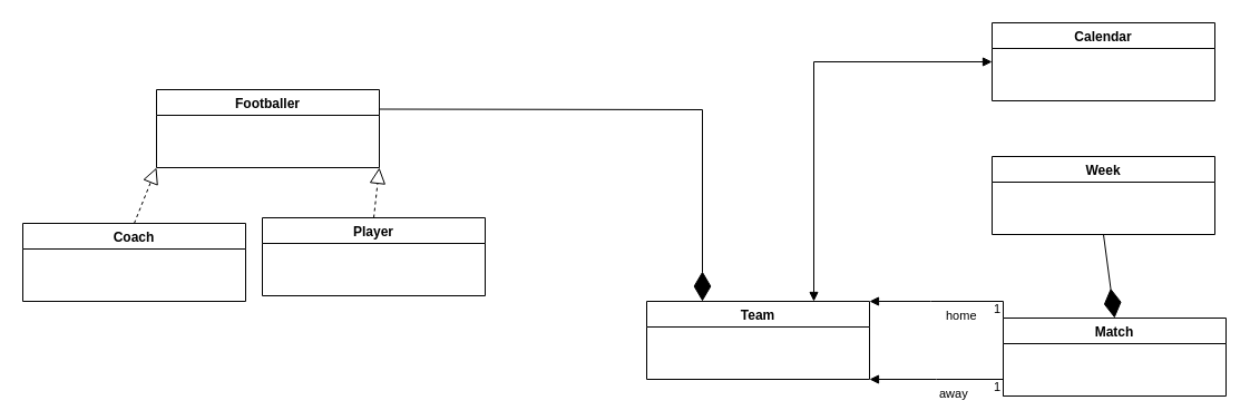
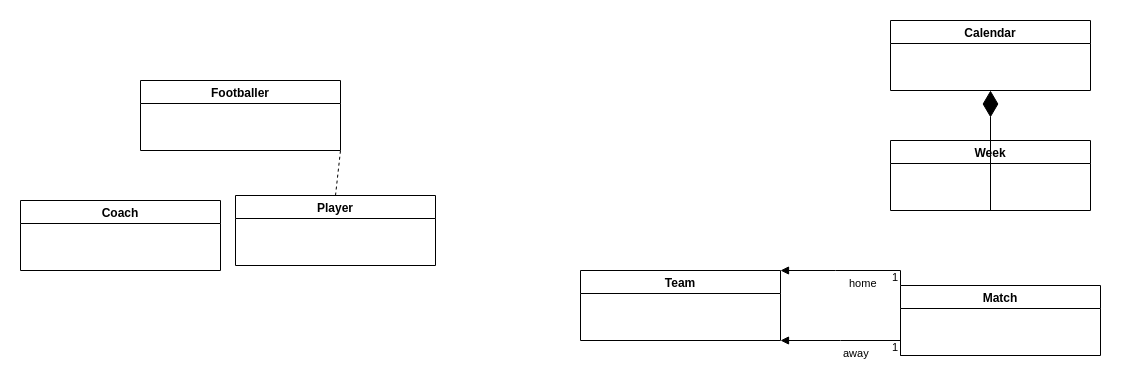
  <mxCell id="0" />
  <mxCell id="1" parent="0" />
  <mxCell id="2" value="Footballer" style="swimlane;" vertex="1" parent="1"><mxGeometry x="140" y="80" width="200" height="70" as="geometry" /></mxCell>
  <mxCell id="3" value="Player" style="swimlane;" vertex="1" parent="1"><mxGeometry x="235" y="195" width="200" height="70" as="geometry" /></mxCell>
  <mxCell id="4" value="Coach" style="swimlane;" vertex="1" parent="1"><mxGeometry x="20" y="200" width="200" height="70" as="geometry" /></mxCell>
- <mxCell id="5" value="" style="endArrow=block;dashed=1;endFill=0;endSize=12;html=1;rounded=0;entryX=0;entryY=1;entryDx=0;entryDy=0;exitX=0.5;exitY=0;exitDx=0;exitDy=0;" edge="1" parent="1" source="4" target="2"><mxGeometry width="160" relative="1" as="geometry"><mxPoint x="380" y="270" as="sourcePoint" /><mxPoint x="540" y="270" as="targetPoint" /></mxGeometry></mxCell>
- <mxCell id="6" value="" style="endArrow=block;dashed=1;endFill=0;endSize=12;html=1;rounded=0;entryX=1;entryY=1;entryDx=0;entryDy=0;exitX=0.5;exitY=0;exitDx=0;exitDy=0;" edge="1" parent="1" source="3" target="2"><mxGeometry width="160" relative="1" as="geometry"><mxPoint x="380" y="270" as="sourcePoint" /><mxPoint x="540" y="270" as="targetPoint" /></mxGeometry></mxCell>
+ <mxCell id="6" value="" style="endArrow=none;dashed=1;endFill=0;endSize=12;html=1;rounded=0;entryX=1;entryY=1;entryDx=0;entryDy=0;exitX=0.5;exitY=0;exitDx=0;exitDy=0;" edge="1" parent="1" source="3" target="2"><mxGeometry width="160" relative="1" as="geometry"><mxPoint x="380" y="270" as="sourcePoint" /><mxPoint x="540" y="270" as="targetPoint" /></mxGeometry></mxCell>
  <mxCell id="7" value="Calendar" style="swimlane;" vertex="1" parent="1"><mxGeometry x="890" y="20" width="200" height="70" as="geometry" /></mxCell>
  <mxCell id="8" value="Week" style="swimlane;" vertex="1" parent="1"><mxGeometry x="890" y="140" width="200" height="70" as="geometry" /></mxCell>
  <mxCell id="9" value="Match" style="swimlane;" vertex="1" parent="1"><mxGeometry x="900" y="285" width="200" height="70" as="geometry" /></mxCell>
- <mxCell id="10" value="" style="endArrow=diamondThin;endFill=1;endSize=24;html=1;rounded=0;entryX=0.5;entryY=0;entryDx=0;entryDy=0;exitX=0.5;exitY=1;exitDx=0;exitDy=0;" edge="1" parent="1" source="8" target="9"><mxGeometry width="160" relative="1" as="geometry"><mxPoint x="720" y="210" as="sourcePoint" /><mxPoint x="880" y="210" as="targetPoint" /></mxGeometry></mxCell>
+ <mxCell id="10" value="" style="endArrow=diamondThin;endFill=1;endSize=24;html=1;rounded=0;exitX=0.5;exitY=1;exitDx=0;exitDy=0;" edge="1" parent="1" source="8" target="7"><mxGeometry width="160" relative="1" as="geometry"><mxPoint x="720" y="210" as="sourcePoint" /><mxPoint x="880" y="210" as="targetPoint" /></mxGeometry></mxCell>
  <mxCell id="11" value="Team" style="swimlane;" vertex="1" parent="1"><mxGeometry x="580" y="270" width="200" height="70" as="geometry" /></mxCell>
  <mxCell id="12" value="home" style="endArrow=block;endFill=1;html=1;edgeStyle=orthogonalEdgeStyle;align=left;verticalAlign=top;rounded=0;entryX=1;entryY=0;entryDx=0;entryDy=0;exitX=0;exitY=0;exitDx=0;exitDy=0;" edge="1" parent="1" source="9" target="11"><mxGeometry relative="1" as="geometry"><mxPoint x="970" y="400" as="sourcePoint" /><mxPoint x="1130" y="400" as="targetPoint" /><Array as="points"><mxPoint x="835" y="270" /><mxPoint x="835" y="270" /></Array><mxPoint as="offset" /></mxGeometry></mxCell>
  <mxCell id="13" value="1" style="edgeLabel;resizable=0;html=1;align=left;verticalAlign=bottom;" connectable="0" vertex="1" parent="12"><mxGeometry x="-1" relative="1" as="geometry"><mxPoint x="-10" as="offset" /></mxGeometry></mxCell>
  <mxCell id="14" value="away" style="endArrow=block;endFill=1;html=1;edgeStyle=orthogonalEdgeStyle;align=left;verticalAlign=top;rounded=0;exitX=0;exitY=1;exitDx=0;exitDy=0;entryX=1;entryY=1;entryDx=0;entryDy=0;" edge="1" parent="1" source="9" target="11"><mxGeometry x="0.091" relative="1" as="geometry"><mxPoint x="1100" y="297.5" as="sourcePoint" /><mxPoint x="1180" y="297.5" as="targetPoint" /><Array as="points"><mxPoint x="840" y="340" /><mxPoint x="840" y="340" /></Array><mxPoint as="offset" /></mxGeometry></mxCell>
  <mxCell id="15" value="1" style="edgeLabel;resizable=0;html=1;align=left;verticalAlign=bottom;" connectable="0" vertex="1" parent="14"><mxGeometry x="-1" relative="1" as="geometry"><mxPoint x="-10" as="offset" /></mxGeometry></mxCell>
- <mxCell id="16" value="" style="endArrow=diamondThin;endFill=1;endSize=24;html=1;rounded=0;exitX=1;exitY=0.25;exitDx=0;exitDy=0;entryX=0.25;entryY=0;entryDx=0;entryDy=0;" edge="1" parent="1" source="2" target="11"><mxGeometry width="160" relative="1" as="geometry"><mxPoint x="640" y="90" as="sourcePoint" /><mxPoint x="800" y="90" as="targetPoint" /><Array as="points"><mxPoint x="630" y="98" /></Array></mxGeometry></mxCell>
- <mxCell id="17" value="" style="endArrow=block;startArrow=block;endFill=1;startFill=1;html=1;rounded=0;entryX=0;entryY=0.5;entryDx=0;entryDy=0;exitX=0.75;exitY=0;exitDx=0;exitDy=0;" edge="1" parent="1" source="11" target="7"><mxGeometry width="160" relative="1" as="geometry"><mxPoint x="620" y="180" as="sourcePoint" /><mxPoint x="780" y="180" as="targetPoint" /><Array as="points"><mxPoint x="730" y="55" /></Array></mxGeometry></mxCell>
